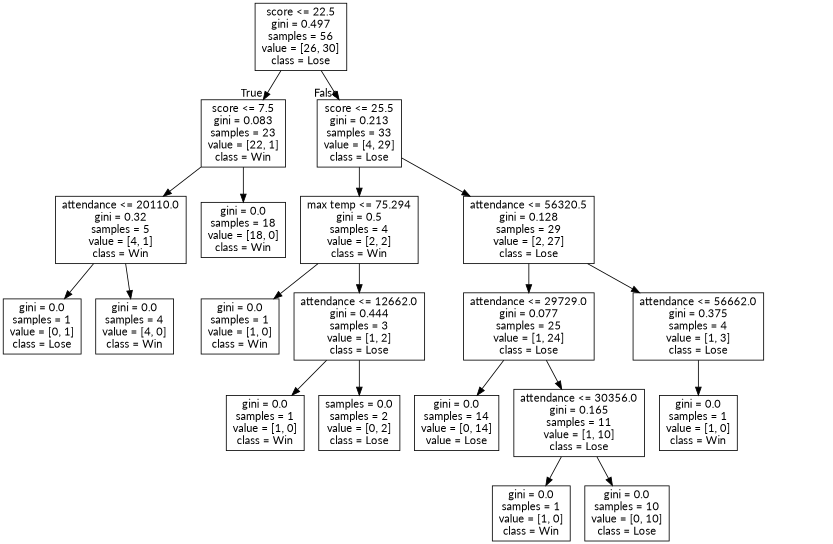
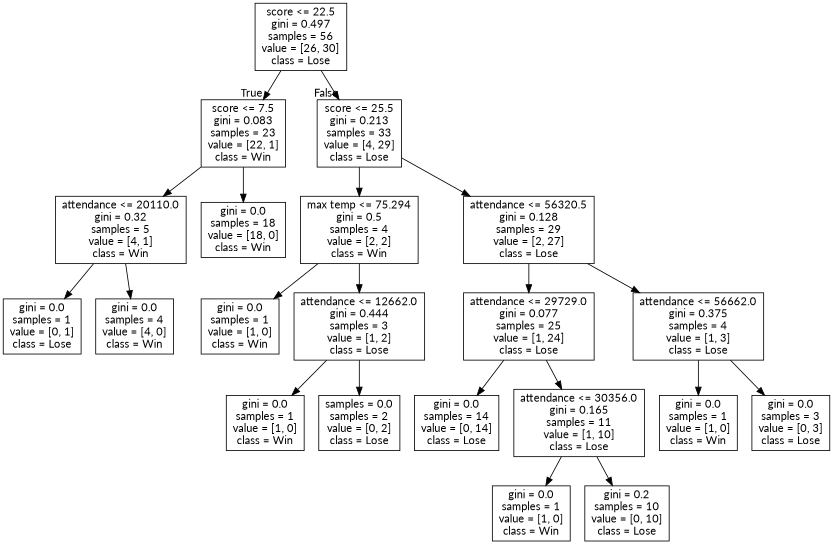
  digraph {
    fontname=Lato
    node [fontname=Lato shape=box]
    edge [fontname=Lato]
    n1 [label="score <= 22.5\ngini = 0.497\nsamples = 56\nvalue = [26, 30]\nclass = Lose"]
    n2 [label="score <= 7.5\ngini = 0.083\nsamples = 23\nvalue = [22, 1]\nclass = Win"]
    n3 [label="score <= 25.5\ngini = 0.213\nsamples = 33\nvalue = [4, 29]\nclass = Lose"]
    n4 [label="attendance <= 20110.0\ngini = 0.32\nsamples = 5\nvalue = [4, 1]\nclass = Win"]
    n5 [label="gini = 0.0\nsamples = 18\nvalue = [18, 0]\nclass = Win"]
    n6 [label="max temp <= 75.294\ngini = 0.5\nsamples = 4\nvalue = [2, 2]\nclass = Win"]
    n7 [label="attendance <= 56320.5\ngini = 0.128\nsamples = 29\nvalue = [2, 27]\nclass = Lose"]
    n8 [label="gini = 0.0\nsamples = 1\nvalue = [0, 1]\nclass = Lose"]
    n9 [label="gini = 0.0\nsamples = 4\nvalue = [4, 0]\nclass = Win"]
    n10 [label="gini = 0.0\nsamples = 1\nvalue = [1, 0]\nclass = Win"]
    n11 [label="attendance <= 12662.0\ngini = 0.444\nsamples = 3\nvalue = [1, 2]\nclass = Lose"]
    n12 [label="attendance <= 29729.0\ngini = 0.077\nsamples = 25\nvalue = [1, 24]\nclass = Lose"]
    n13 [label="attendance <= 56662.0\ngini = 0.375\nsamples = 4\nvalue = [1, 3]\nclass = Lose"]
    n14 [label="gini = 0.0\nsamples = 1\nvalue = [1, 0]\nclass = Win"]
    n15 [label="samples = 0.0\nsamples = 2\nvalue = [0, 2]\nclass = Lose"]
-   n16 [label="gini = 0.0\nsamples = 14\nvalue = [0, 14]\nvalue = Lose"]
+   n16 [label="gini = 0.0\nsamples = 14\nvalue = [0, 14]\nclass = Lose"]
    n17 [label="attendance <= 30356.0\ngini = 0.165\nsamples = 11\nvalue = [1, 10]\nclass = Lose"]
    n18 [label="gini = 0.0\nsamples = 1\nvalue = [1, 0]\nclass = Win"]
+   n19 [label="gini = 0.0\nsamples = 3\nvalue = [0, 3]\nclass = Lose"]
    n20 [label="gini = 0.0\nsamples = 1\nvalue = [1, 0]\nclass = Win"]
-   n21 [label="gini = 0.0\nsamples = 10\nvalue = [0, 10]\nclass = Lose"]
+   n21 [label="gini = 0.2\nsamples = 10\nvalue = [0, 10]\nclass = Lose"]
    n1 -> n2 [headlabel=True labelangle=45 labeldistance=2.5]
    n1 -> n3 [headlabel=False labelangle=-45 labeldistance=2.5]
    n2 -> n4
    n2 -> n5
    n3 -> n6
    n3 -> n7
    n4 -> n8
    n4 -> n9
    n6 -> n10
    n6 -> n11
    n7 -> n12
    n7 -> n13
    n11 -> n14
    n11 -> n15
    n12 -> n16
    n12 -> n17
    n13 -> n18
+   n13 -> n19
    n17 -> n20
    n17 -> n21
  }
